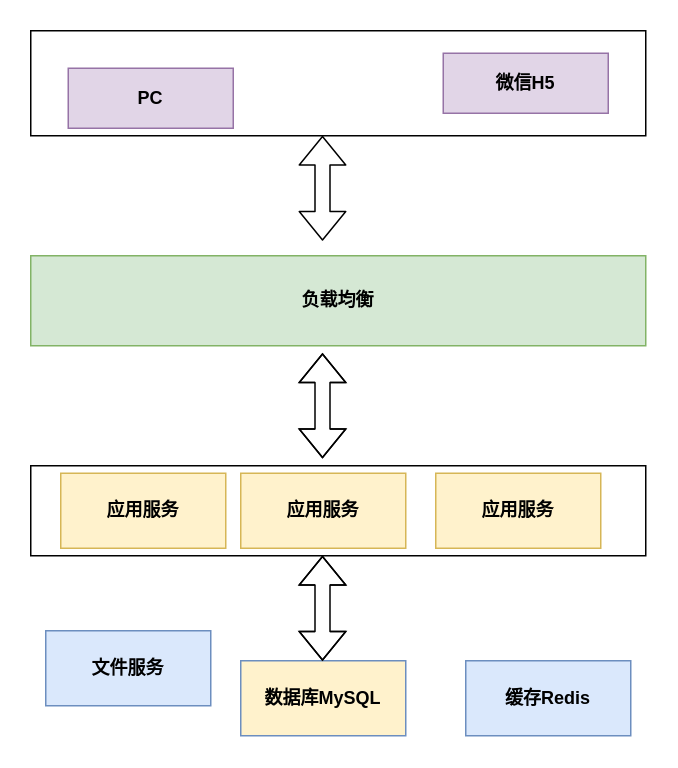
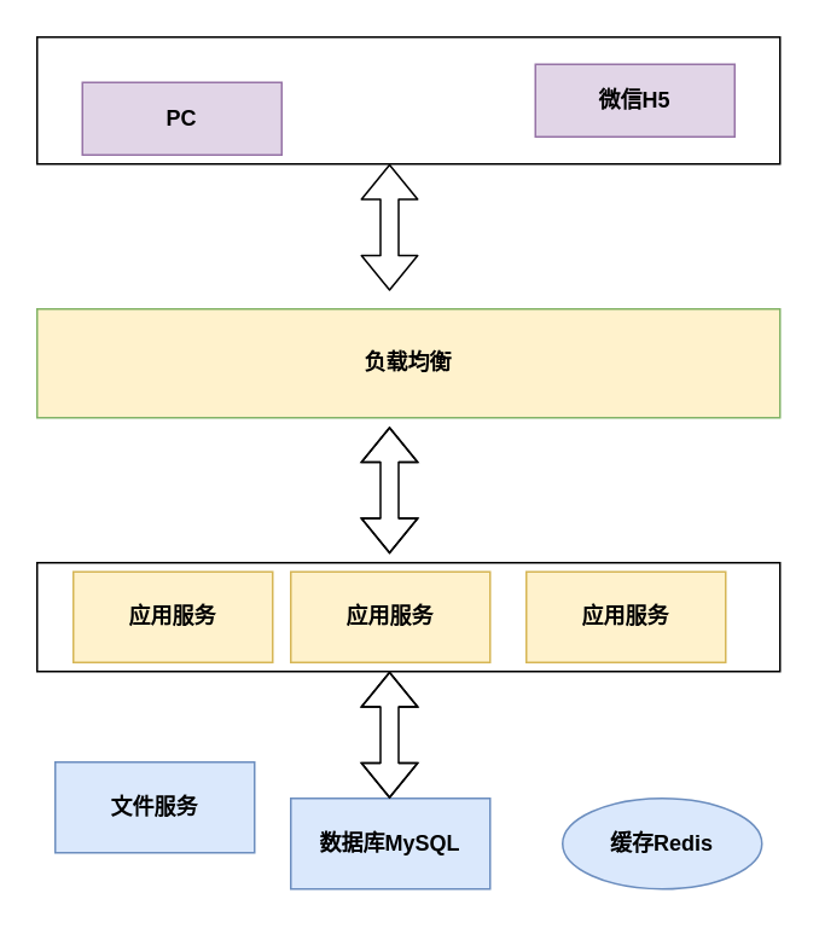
  <mxCell id="0" />
  <mxCell id="1" parent="0" />
  <mxCell id="2" value="" style="rounded=0;whiteSpace=wrap;html=1;fontStyle=1" vertex="1" parent="1"><mxGeometry x="20" y="20" width="410" height="70" as="geometry" /></mxCell>
  <mxCell id="3" value="PC" style="rounded=0;whiteSpace=wrap;html=1;fontStyle=1;fillColor=#e1d5e7;strokeColor=#9673a6;" vertex="1" parent="1"><mxGeometry x="45" y="45" width="110" height="40" as="geometry" /></mxCell>
  <mxCell id="4" value="微信H5" style="rounded=0;whiteSpace=wrap;html=1;fontStyle=1;fillColor=#e1d5e7;strokeColor=#9673a6;" vertex="1" parent="1"><mxGeometry x="295" y="35" width="110" height="40" as="geometry" /></mxCell>
- <mxCell id="5" value="负载均衡" style="rounded=0;whiteSpace=wrap;html=1;fontStyle=1;fillColor=#d5e8d4;strokeColor=#82b366;" vertex="1" parent="1"><mxGeometry x="20" y="170" width="410" height="60" as="geometry" /></mxCell>
+ <mxCell id="5" value="负载均衡" style="rounded=0;whiteSpace=wrap;html=1;fontStyle=1;fillColor=#fff2cc;strokeColor=#82b366;" vertex="1" parent="1"><mxGeometry x="20" y="170" width="410" height="60" as="geometry" /></mxCell>
  <mxCell id="6" value="" style="rounded=0;whiteSpace=wrap;html=1;fontStyle=1" vertex="1" parent="1"><mxGeometry x="20" y="310" width="410" height="60" as="geometry" /></mxCell>
  <mxCell id="7" value="应用服务" style="rounded=0;whiteSpace=wrap;html=1;fontStyle=1;fillColor=#fff2cc;strokeColor=#d6b656;" vertex="1" parent="1"><mxGeometry x="40" y="315" width="110" height="50" as="geometry" /></mxCell>
  <mxCell id="8" value="&lt;span&gt;应用服务&lt;/span&gt;" style="rounded=0;whiteSpace=wrap;html=1;fontStyle=1;fillColor=#fff2cc;strokeColor=#d6b656;" vertex="1" parent="1"><mxGeometry x="160" y="315" width="110" height="50" as="geometry" /></mxCell>
  <mxCell id="9" value="&lt;span&gt;应用服务&lt;/span&gt;" style="rounded=0;whiteSpace=wrap;html=1;fontStyle=1;fillColor=#fff2cc;strokeColor=#d6b656;" vertex="1" parent="1"><mxGeometry x="290" y="315" width="110" height="50" as="geometry" /></mxCell>
- <mxCell id="10" value="数据库MySQL" style="rounded=0;whiteSpace=wrap;html=1;fontStyle=1;fillColor=#fff2cc;strokeColor=#6c8ebf;" vertex="1" parent="1"><mxGeometry x="160" y="440" width="110" height="50" as="geometry" /></mxCell>
- <mxCell id="11" value="缓存Redis" style="rounded=0;whiteSpace=wrap;html=1;fontStyle=1;fillColor=#dae8fc;strokeColor=#6c8ebf;" vertex="1" parent="1"><mxGeometry x="310" y="440" width="110" height="50" as="geometry" /></mxCell>
+ <mxCell id="10" value="数据库MySQL" style="rounded=0;whiteSpace=wrap;html=1;fontStyle=1;fillColor=#dae8fc;strokeColor=#6c8ebf;" vertex="1" parent="1"><mxGeometry x="160" y="440" width="110" height="50" as="geometry" /></mxCell>
+ <mxCell id="11" value="缓存Redis" style="ellipse;whiteSpace=wrap;html=1;fontStyle=1;fillColor=#dae8fc;strokeColor=#6c8ebf;" vertex="1" parent="1"><mxGeometry x="310" y="440" width="110" height="50" as="geometry" /></mxCell>
  <mxCell id="12" value="文件服务" style="rounded=0;whiteSpace=wrap;html=1;fontStyle=1;fillColor=#dae8fc;strokeColor=#6c8ebf;" vertex="1" parent="1"><mxGeometry x="30" y="420" width="110" height="50" as="geometry" /></mxCell>
  <mxCell id="13" value="" style="shape=flexArrow;endArrow=classic;startArrow=classic;html=1;" edge="1" parent="1"><mxGeometry width="50" height="50" relative="1" as="geometry"><mxPoint x="214.5" y="160" as="sourcePoint" /><mxPoint x="214.5" y="90" as="targetPoint" /></mxGeometry></mxCell>
  <mxCell id="14" value="" style="shape=flexArrow;endArrow=classic;startArrow=classic;html=1;" edge="1" parent="1"><mxGeometry width="50" height="50" relative="1" as="geometry"><mxPoint x="214.5" y="305" as="sourcePoint" /><mxPoint x="214.5" y="235" as="targetPoint" /><Array as="points"><mxPoint x="214.5" y="265" /></Array></mxGeometry></mxCell>
  <mxCell id="15" value="" style="shape=flexArrow;endArrow=classic;startArrow=classic;html=1;" edge="1" parent="1"><mxGeometry width="50" height="50" relative="1" as="geometry"><mxPoint x="214.5" y="440" as="sourcePoint" /><mxPoint x="214.5" y="370" as="targetPoint" /><Array as="points"><mxPoint x="214.5" y="400" /></Array></mxGeometry></mxCell>
